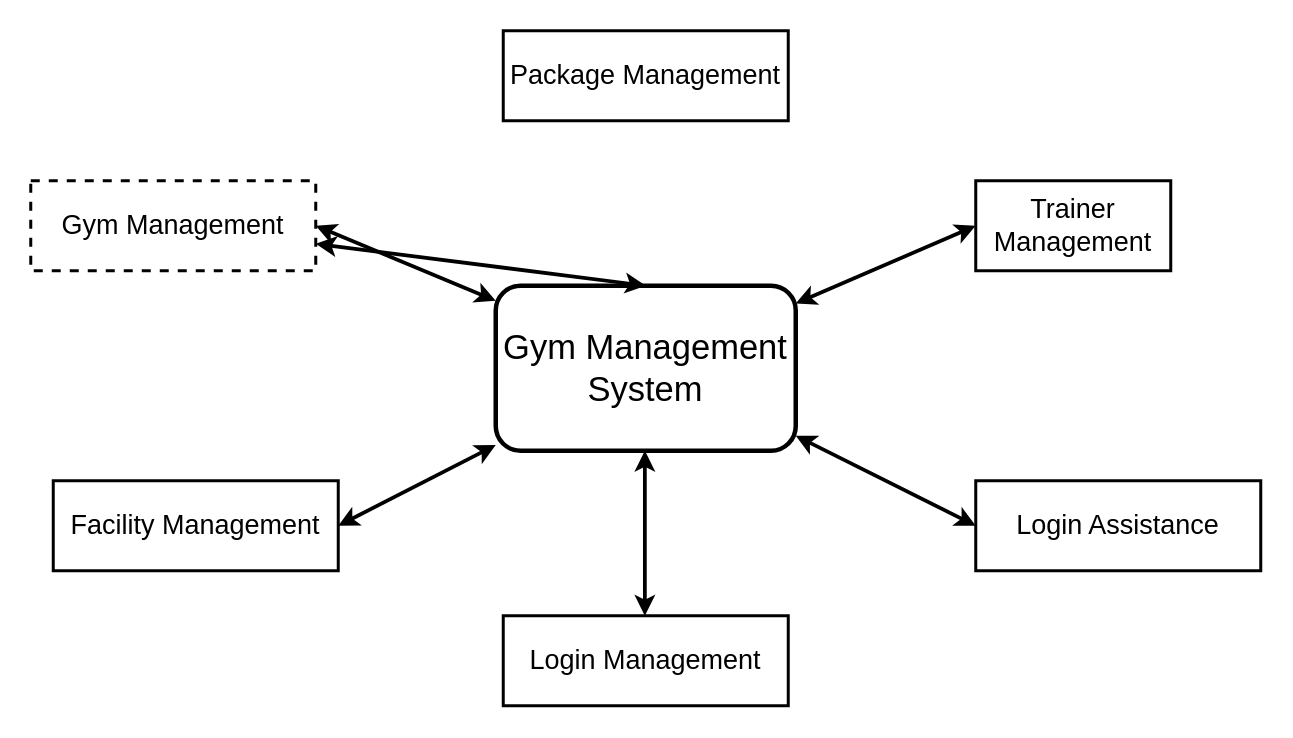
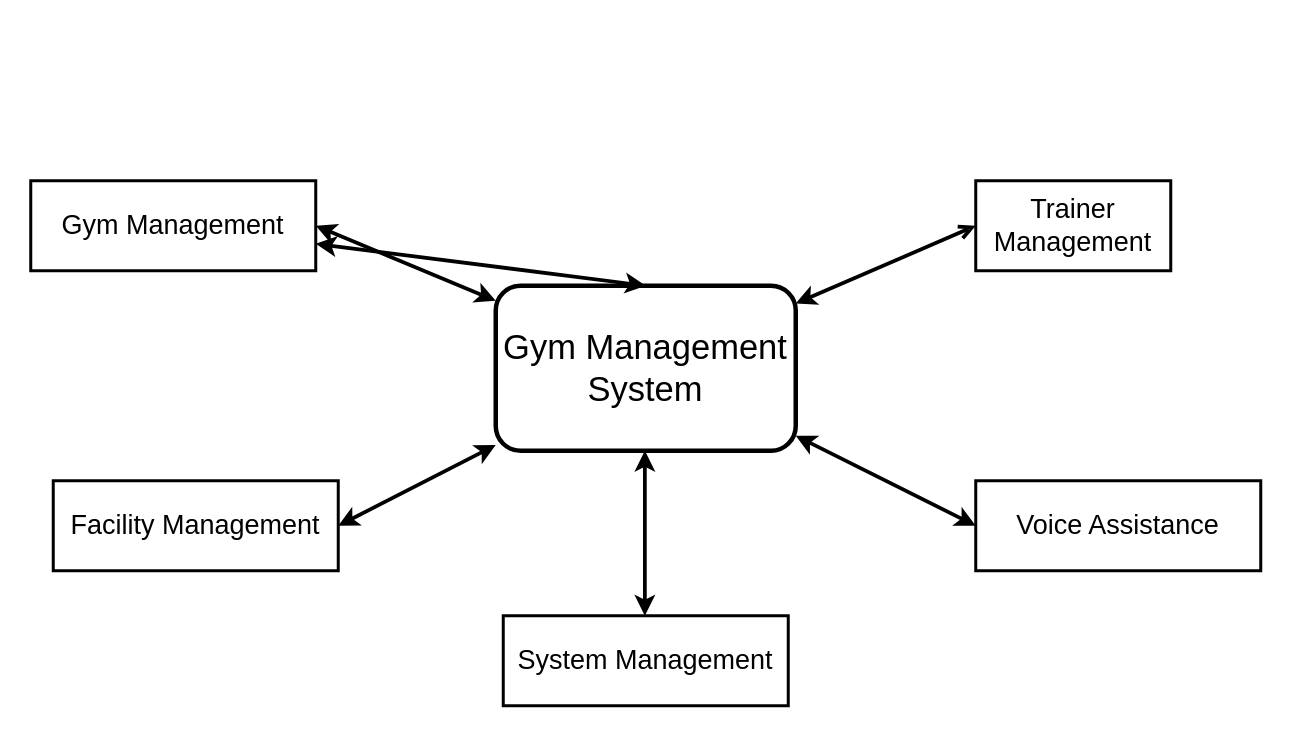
  <mxCell id="0" />
  <mxCell id="1" parent="0" />
  <mxCell id="2" value="&lt;font style=&quot;font-size: 23px;&quot;&gt;Gym Management System&lt;/font&gt;" style="rounded=1;whiteSpace=wrap;html=1;strokeWidth=3;" parent="1" vertex="1"><mxGeometry x="330" y="190" width="200" height="110" as="geometry" /></mxCell>
- <mxCell id="3" value="&lt;font style=&quot;font-size: 18px;&quot;&gt;Package Management&lt;/font&gt;" style="rounded=0;whiteSpace=wrap;html=1;strokeWidth=2;" parent="1" vertex="1"><mxGeometry x="335" y="20" width="190" height="60" as="geometry" /></mxCell>
- <mxCell id="4" value="&lt;font style=&quot;font-size: 18px;&quot;&gt;Gym Management&lt;/font&gt;" style="rounded=0;whiteSpace=wrap;html=1;strokeWidth=2;dashed=1;" parent="1" vertex="1"><mxGeometry x="20" y="120" width="190" height="60" as="geometry" /></mxCell>
- <mxCell id="5" value="&lt;span style=&quot;font-size: 18px;&quot;&gt;Login Assistance&lt;/span&gt;" style="rounded=0;whiteSpace=wrap;html=1;strokeWidth=2;" parent="1" vertex="1"><mxGeometry x="650" y="320" width="190" height="60" as="geometry" /></mxCell>
+ <mxCell id="4" value="&lt;font style=&quot;font-size: 18px;&quot;&gt;Gym Management&lt;/font&gt;" style="rounded=0;whiteSpace=wrap;html=1;strokeWidth=2;" parent="1" vertex="1"><mxGeometry x="20" y="120" width="190" height="60" as="geometry" /></mxCell>
+ <mxCell id="5" value="&lt;span style=&quot;font-size: 18px;&quot;&gt;Voice Assistance&lt;/span&gt;" style="rounded=0;whiteSpace=wrap;html=1;strokeWidth=2;" parent="1" vertex="1"><mxGeometry x="650" y="320" width="190" height="60" as="geometry" /></mxCell>
  <mxCell id="6" value="&lt;font style=&quot;font-size: 18px;&quot;&gt;Facility Management&lt;/font&gt;" style="rounded=0;whiteSpace=wrap;html=1;strokeWidth=2;" parent="1" vertex="1"><mxGeometry x="35" y="320" width="190" height="60" as="geometry" /></mxCell>
  <mxCell id="7" value="&lt;font style=&quot;font-size: 18px;&quot;&gt;Trainer Management&lt;/font&gt;" style="rounded=0;whiteSpace=wrap;html=1;strokeWidth=2;" parent="1" vertex="1"><mxGeometry x="650" y="120" width="130" height="60" as="geometry" /></mxCell>
- <mxCell id="8" value="&lt;font style=&quot;font-size: 18px;&quot;&gt;Login Management&lt;/font&gt;" style="rounded=0;whiteSpace=wrap;html=1;strokeWidth=2;" parent="1" vertex="1"><mxGeometry x="335" y="410" width="190" height="60" as="geometry" /></mxCell>
+ <mxCell id="8" value="&lt;font style=&quot;font-size: 18px;&quot;&gt;System Management&lt;/font&gt;" style="rounded=0;whiteSpace=wrap;html=1;strokeWidth=2;" parent="1" vertex="1"><mxGeometry x="335" y="410" width="190" height="60" as="geometry" /></mxCell>
  <mxCell id="9" value="" style="endArrow=classic;startArrow=classic;html=1;rounded=0;exitX=0.5;exitY=0;exitDx=0;exitDy=0;strokeWidth=2.5;" parent="1" source="2" target="4" edge="1"><mxGeometry width="50" height="50" relative="1" as="geometry"><mxPoint x="340" y="140" as="sourcePoint" /><mxPoint x="390" y="90" as="targetPoint" /></mxGeometry></mxCell>
  <mxCell id="10" value="" style="endArrow=classic;startArrow=classic;html=1;rounded=0;entryX=0.5;entryY=1;entryDx=0;entryDy=0;exitX=0.5;exitY=0;exitDx=0;exitDy=0;strokeWidth=2.5;" parent="1" edge="1"><mxGeometry width="50" height="50" relative="1" as="geometry"><mxPoint x="429.41" y="410" as="sourcePoint" /><mxPoint x="429.41" y="300" as="targetPoint" /></mxGeometry></mxCell>
  <mxCell id="11" value="" style="endArrow=classic;startArrow=classic;html=1;rounded=0;entryX=1;entryY=0.5;entryDx=0;entryDy=0;strokeWidth=2.5;jumpSize=7;" parent="1" source="2" target="6" edge="1"><mxGeometry width="50" height="50" relative="1" as="geometry"><mxPoint x="440" y="200" as="sourcePoint" /><mxPoint x="440" y="90" as="targetPoint" /></mxGeometry></mxCell>
  <mxCell id="12" value="" style="endArrow=classic;startArrow=classic;html=1;rounded=0;exitX=0;exitY=0.5;exitDx=0;exitDy=0;strokeWidth=2.5;" parent="1" source="5" edge="1"><mxGeometry width="50" height="50" relative="1" as="geometry"><mxPoint x="450" y="210" as="sourcePoint" /><mxPoint x="530" y="290" as="targetPoint" /></mxGeometry></mxCell>
- <mxCell id="13" value="" style="endArrow=classic;startArrow=classic;html=1;rounded=0;entryX=0;entryY=0.5;entryDx=0;entryDy=0;strokeWidth=2.5;" parent="1" source="2" target="7" edge="1"><mxGeometry width="50" height="50" relative="1" as="geometry"><mxPoint x="460" y="220" as="sourcePoint" /><mxPoint x="460" y="110" as="targetPoint" /></mxGeometry></mxCell>
+ <mxCell id="13" value="" style="endArrow=open;startArrow=classic;html=1;rounded=0;entryX=0;entryY=0.5;entryDx=0;entryDy=0;strokeWidth=2.5;" parent="1" source="2" target="7" edge="1"><mxGeometry width="50" height="50" relative="1" as="geometry"><mxPoint x="460" y="220" as="sourcePoint" /><mxPoint x="460" y="110" as="targetPoint" /></mxGeometry></mxCell>
  <mxCell id="14" value="" style="endArrow=classic;startArrow=classic;html=1;rounded=0;entryX=1;entryY=0.5;entryDx=0;entryDy=0;strokeWidth=2.5;" parent="1" target="4" edge="1"><mxGeometry width="50" height="50" relative="1" as="geometry"><mxPoint x="330" y="200" as="sourcePoint" /><mxPoint x="470" y="120" as="targetPoint" /></mxGeometry></mxCell>
